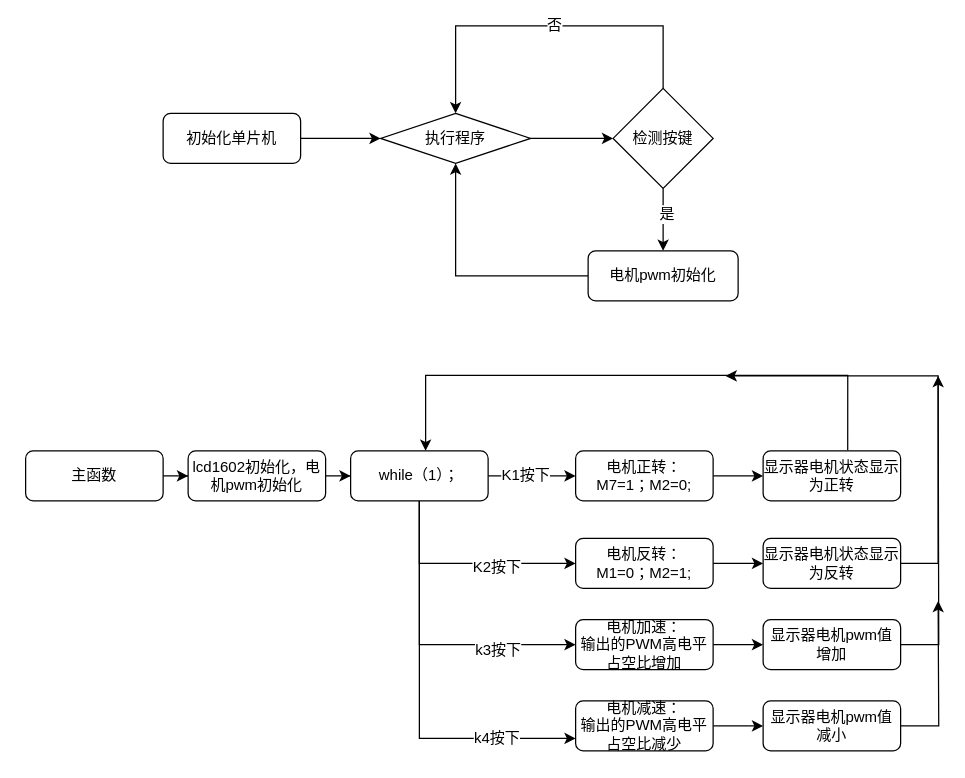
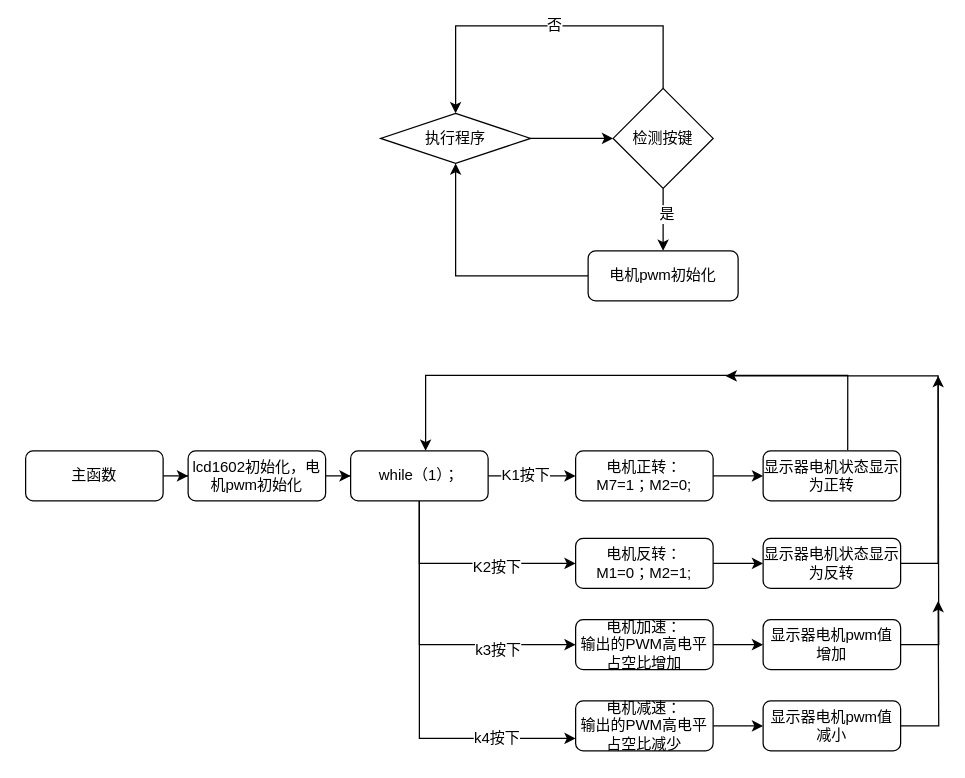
  <mxCell id="0" />
  <mxCell id="1" parent="0" />
- <mxCell id="2" value="" style="edgeStyle=orthogonalEdgeStyle;rounded=0;orthogonalLoop=1;jettySize=auto;html=1;" edge="1" parent="1" source="3" target="10"><mxGeometry relative="1" as="geometry" /></mxCell>
- <mxCell id="3" value="初始化单片机" style="rounded=1;whiteSpace=wrap;html=1;fontSize=12;glass=0;strokeWidth=1;shadow=0;" parent="1" vertex="1"><mxGeometry x="130" y="90" width="110" height="40" as="geometry" /></mxCell>
  <mxCell id="4" value="" style="edgeStyle=orthogonalEdgeStyle;rounded=0;orthogonalLoop=1;jettySize=auto;html=1;fontFamily=Helvetica;fontSize=12;fontColor=default;" edge="1" parent="1" source="8" target="12"><mxGeometry relative="1" as="geometry" /></mxCell>
  <mxCell id="5" value="是" style="edgeLabel;html=1;align=center;verticalAlign=middle;resizable=0;points=[];fontSize=12;fontFamily=Helvetica;fontColor=default;" vertex="1" connectable="0" parent="4"><mxGeometry x="-0.196" y="2" relative="1" as="geometry"><mxPoint as="offset" /></mxGeometry></mxCell>
  <mxCell id="6" style="edgeStyle=orthogonalEdgeStyle;rounded=0;orthogonalLoop=1;jettySize=auto;html=1;entryX=0.5;entryY=0;entryDx=0;entryDy=0;fontFamily=Helvetica;fontSize=12;fontColor=default;" edge="1" parent="1" source="8" target="10"><mxGeometry relative="1" as="geometry"><Array as="points"><mxPoint x="530" y="20" /><mxPoint x="364" y="20" /></Array></mxGeometry></mxCell>
  <mxCell id="7" value="否" style="edgeLabel;html=1;align=center;verticalAlign=middle;resizable=0;points=[];fontSize=12;fontFamily=Helvetica;fontColor=default;" vertex="1" connectable="0" parent="6"><mxGeometry x="-0.038" y="-1" relative="1" as="geometry"><mxPoint as="offset" /></mxGeometry></mxCell>
  <mxCell id="8" value="检测按键" style="rhombus;whiteSpace=wrap;html=1;" vertex="1" parent="1"><mxGeometry x="490" y="70" width="80" height="80" as="geometry" /></mxCell>
  <mxCell id="9" value="" style="edgeStyle=orthogonalEdgeStyle;rounded=0;orthogonalLoop=1;jettySize=auto;html=1;" edge="1" parent="1" source="10" target="8"><mxGeometry relative="1" as="geometry" /></mxCell>
  <mxCell id="10" value="执行程序" style="rhombus;whiteSpace=wrap;html=1;fontSize=12;glass=0;strokeWidth=1;shadow=0;" vertex="1" parent="1"><mxGeometry x="304" y="90" width="120" height="40" as="geometry" /></mxCell>
  <mxCell id="11" style="edgeStyle=orthogonalEdgeStyle;rounded=0;orthogonalLoop=1;jettySize=auto;html=1;entryX=0.5;entryY=1;entryDx=0;entryDy=0;fontFamily=Helvetica;fontSize=12;fontColor=default;" edge="1" parent="1" source="12" target="10"><mxGeometry relative="1" as="geometry" /></mxCell>
  <mxCell id="12" value="电机pwm初始化" style="rounded=1;whiteSpace=wrap;html=1;fontSize=12;glass=0;strokeWidth=1;shadow=0;" vertex="1" parent="1"><mxGeometry x="470" y="200" width="120" height="40" as="geometry" /></mxCell>
  <mxCell id="13" value="" style="edgeStyle=orthogonalEdgeStyle;rounded=0;orthogonalLoop=1;jettySize=auto;html=1;fontFamily=Helvetica;fontSize=12;fontColor=default;" edge="1" parent="1" source="14" target="16"><mxGeometry relative="1" as="geometry" /></mxCell>
  <mxCell id="14" value="主函数" style="rounded=1;whiteSpace=wrap;html=1;fontSize=12;glass=0;strokeWidth=1;shadow=0;" vertex="1" parent="1"><mxGeometry x="20" y="360" width="110" height="40" as="geometry" /></mxCell>
  <mxCell id="15" value="" style="edgeStyle=orthogonalEdgeStyle;rounded=0;orthogonalLoop=1;jettySize=auto;html=1;fontFamily=Helvetica;fontSize=12;fontColor=default;" edge="1" parent="1" source="16" target="25"><mxGeometry relative="1" as="geometry" /></mxCell>
  <mxCell id="16" value="lcd1602初始化，电机pwm初始化" style="rounded=1;whiteSpace=wrap;html=1;fontSize=12;glass=0;strokeWidth=1;shadow=0;" vertex="1" parent="1"><mxGeometry x="150" y="360" width="110" height="40" as="geometry" /></mxCell>
  <mxCell id="17" value="" style="edgeStyle=orthogonalEdgeStyle;rounded=0;orthogonalLoop=1;jettySize=auto;html=1;fontFamily=Helvetica;fontSize=12;fontColor=default;" edge="1" parent="1" source="25" target="27"><mxGeometry relative="1" as="geometry" /></mxCell>
  <mxCell id="18" value="K1按下" style="edgeLabel;html=1;align=center;verticalAlign=middle;resizable=0;points=[];fontSize=12;fontFamily=Helvetica;fontColor=default;" vertex="1" connectable="0" parent="17"><mxGeometry x="-0.167" y="1" relative="1" as="geometry"><mxPoint as="offset" /></mxGeometry></mxCell>
  <mxCell id="19" style="edgeStyle=orthogonalEdgeStyle;rounded=0;orthogonalLoop=1;jettySize=auto;html=1;entryX=0;entryY=0.75;entryDx=0;entryDy=0;fontFamily=Helvetica;fontSize=12;fontColor=default;" edge="1" parent="1"><mxGeometry relative="1" as="geometry"><mxPoint x="335" y="390" as="sourcePoint" /><mxPoint x="460" y="450" as="targetPoint" /><Array as="points"><mxPoint x="335" y="450" /></Array></mxGeometry></mxCell>
  <mxCell id="20" value="K2按下" style="edgeLabel;html=1;align=center;verticalAlign=middle;resizable=0;points=[];fontSize=12;fontFamily=Helvetica;fontColor=default;" vertex="1" connectable="0" parent="19"><mxGeometry x="0.308" y="-2" relative="1" as="geometry"><mxPoint as="offset" /></mxGeometry></mxCell>
  <mxCell id="21" style="edgeStyle=orthogonalEdgeStyle;rounded=0;orthogonalLoop=1;jettySize=auto;html=1;entryX=0;entryY=0.5;entryDx=0;entryDy=0;fontFamily=Helvetica;fontSize=12;fontColor=default;" edge="1" parent="1" source="25" target="35"><mxGeometry relative="1" as="geometry"><Array as="points"><mxPoint x="335" y="515" /></Array></mxGeometry></mxCell>
  <mxCell id="22" value="k3按下" style="edgeLabel;html=1;align=center;verticalAlign=middle;resizable=0;points=[];fontSize=12;fontFamily=Helvetica;fontColor=default;" vertex="1" connectable="0" parent="21"><mxGeometry x="0.478" y="-4" relative="1" as="geometry"><mxPoint as="offset" /></mxGeometry></mxCell>
  <mxCell id="23" style="edgeStyle=orthogonalEdgeStyle;rounded=0;orthogonalLoop=1;jettySize=auto;html=1;entryX=0;entryY=0.75;entryDx=0;entryDy=0;fontFamily=Helvetica;fontSize=12;fontColor=default;" edge="1" parent="1" source="25" target="39"><mxGeometry relative="1" as="geometry"><Array as="points"><mxPoint x="335" y="590" /></Array></mxGeometry></mxCell>
  <mxCell id="24" value="k4按下" style="edgeLabel;html=1;align=center;verticalAlign=middle;resizable=0;points=[];fontSize=12;fontFamily=Helvetica;fontColor=default;" vertex="1" connectable="0" parent="23"><mxGeometry x="0.592" y="1" relative="1" as="geometry"><mxPoint as="offset" /></mxGeometry></mxCell>
  <mxCell id="25" value="while（1）；" style="rounded=1;whiteSpace=wrap;html=1;fontSize=12;glass=0;strokeWidth=1;shadow=0;" vertex="1" parent="1"><mxGeometry x="280" y="360" width="110" height="40" as="geometry" /></mxCell>
  <mxCell id="26" value="" style="edgeStyle=orthogonalEdgeStyle;rounded=0;orthogonalLoop=1;jettySize=auto;html=1;fontFamily=Helvetica;fontSize=12;fontColor=default;" edge="1" parent="1" source="27" target="28"><mxGeometry relative="1" as="geometry" /></mxCell>
  <mxCell id="27" value="电机正转：&lt;br&gt;M7=1；M2=0;" style="rounded=1;whiteSpace=wrap;html=1;fontSize=12;glass=0;strokeWidth=1;shadow=0;" vertex="1" parent="1"><mxGeometry x="460" y="360" width="110" height="40" as="geometry" /></mxCell>
  <mxCell id="28" value="显示器电机状态显示为正转" style="rounded=1;whiteSpace=wrap;html=1;fontSize=12;glass=0;strokeWidth=1;shadow=0;" vertex="1" parent="1"><mxGeometry x="610" y="360" width="110" height="40" as="geometry" /></mxCell>
  <mxCell id="29" style="edgeStyle=orthogonalEdgeStyle;rounded=0;orthogonalLoop=1;jettySize=auto;html=1;entryX=0.43;entryY=0.013;entryDx=0;entryDy=0;entryPerimeter=0;fontFamily=Helvetica;fontSize=12;fontColor=default;" edge="1" parent="1"><mxGeometry relative="1" as="geometry"><mxPoint x="677.666" y="359.48" as="sourcePoint" /><mxPoint x="340" y="360" as="targetPoint" /><Array as="points"><mxPoint x="677.7" y="299.48" /><mxPoint x="339.7" y="299.48" /></Array></mxGeometry></mxCell>
  <mxCell id="30" value="" style="edgeStyle=orthogonalEdgeStyle;rounded=0;orthogonalLoop=1;jettySize=auto;html=1;fontFamily=Helvetica;fontSize=12;fontColor=default;" edge="1" parent="1" source="31" target="33"><mxGeometry relative="1" as="geometry" /></mxCell>
  <mxCell id="31" value="电机反转：&lt;br&gt;M1=0；M2=1;" style="rounded=1;whiteSpace=wrap;html=1;fontSize=12;glass=0;strokeWidth=1;shadow=0;" vertex="1" parent="1"><mxGeometry x="460" y="430" width="110" height="40" as="geometry" /></mxCell>
  <mxCell id="32" style="edgeStyle=orthogonalEdgeStyle;rounded=0;orthogonalLoop=1;jettySize=auto;html=1;fontFamily=Helvetica;fontSize=12;fontColor=default;" edge="1" parent="1" source="33"><mxGeometry relative="1" as="geometry"><mxPoint x="580" y="300" as="targetPoint" /><Array as="points"><mxPoint x="750" y="450" /><mxPoint x="750" y="300" /></Array></mxGeometry></mxCell>
  <mxCell id="33" value="显示器电机状态显示为反转" style="rounded=1;whiteSpace=wrap;html=1;fontSize=12;glass=0;strokeWidth=1;shadow=0;" vertex="1" parent="1"><mxGeometry x="610" y="430" width="110" height="40" as="geometry" /></mxCell>
  <mxCell id="34" value="" style="edgeStyle=orthogonalEdgeStyle;rounded=0;orthogonalLoop=1;jettySize=auto;html=1;fontFamily=Helvetica;fontSize=12;fontColor=default;" edge="1" parent="1" source="35" target="37"><mxGeometry relative="1" as="geometry" /></mxCell>
  <mxCell id="35" value="电机加速：&lt;br&gt;输出的PWM高电平占空比增加" style="rounded=1;whiteSpace=wrap;html=1;fontSize=12;glass=0;strokeWidth=1;shadow=0;" vertex="1" parent="1"><mxGeometry x="460" y="495" width="110" height="40" as="geometry" /></mxCell>
  <mxCell id="36" style="edgeStyle=orthogonalEdgeStyle;rounded=0;orthogonalLoop=1;jettySize=auto;html=1;fontFamily=Helvetica;fontSize=12;fontColor=default;" edge="1" parent="1" source="37"><mxGeometry relative="1" as="geometry"><mxPoint x="750" y="300" as="targetPoint" /></mxGeometry></mxCell>
  <mxCell id="37" value="显示器电机pwm值增加" style="rounded=1;whiteSpace=wrap;html=1;fontSize=12;glass=0;strokeWidth=1;shadow=0;" vertex="1" parent="1"><mxGeometry x="610" y="495" width="110" height="40" as="geometry" /></mxCell>
  <mxCell id="38" value="" style="edgeStyle=orthogonalEdgeStyle;rounded=0;orthogonalLoop=1;jettySize=auto;html=1;fontFamily=Helvetica;fontSize=12;fontColor=default;" edge="1" parent="1" source="39" target="41"><mxGeometry relative="1" as="geometry" /></mxCell>
  <mxCell id="39" value="电机减速：&lt;br&gt;输出的PWM高电平占空比减少" style="rounded=1;whiteSpace=wrap;html=1;fontSize=12;glass=0;strokeWidth=1;shadow=0;" vertex="1" parent="1"><mxGeometry x="460" y="560" width="110" height="40" as="geometry" /></mxCell>
  <mxCell id="40" style="edgeStyle=orthogonalEdgeStyle;rounded=0;orthogonalLoop=1;jettySize=auto;html=1;fontFamily=Helvetica;fontSize=12;fontColor=default;" edge="1" parent="1" source="41"><mxGeometry relative="1" as="geometry"><mxPoint x="750" y="480" as="targetPoint" /></mxGeometry></mxCell>
  <mxCell id="41" value="显示器电机pwm值减小" style="rounded=1;whiteSpace=wrap;html=1;fontSize=12;glass=0;strokeWidth=1;shadow=0;" vertex="1" parent="1"><mxGeometry x="610" y="560" width="110" height="40" as="geometry" /></mxCell>
